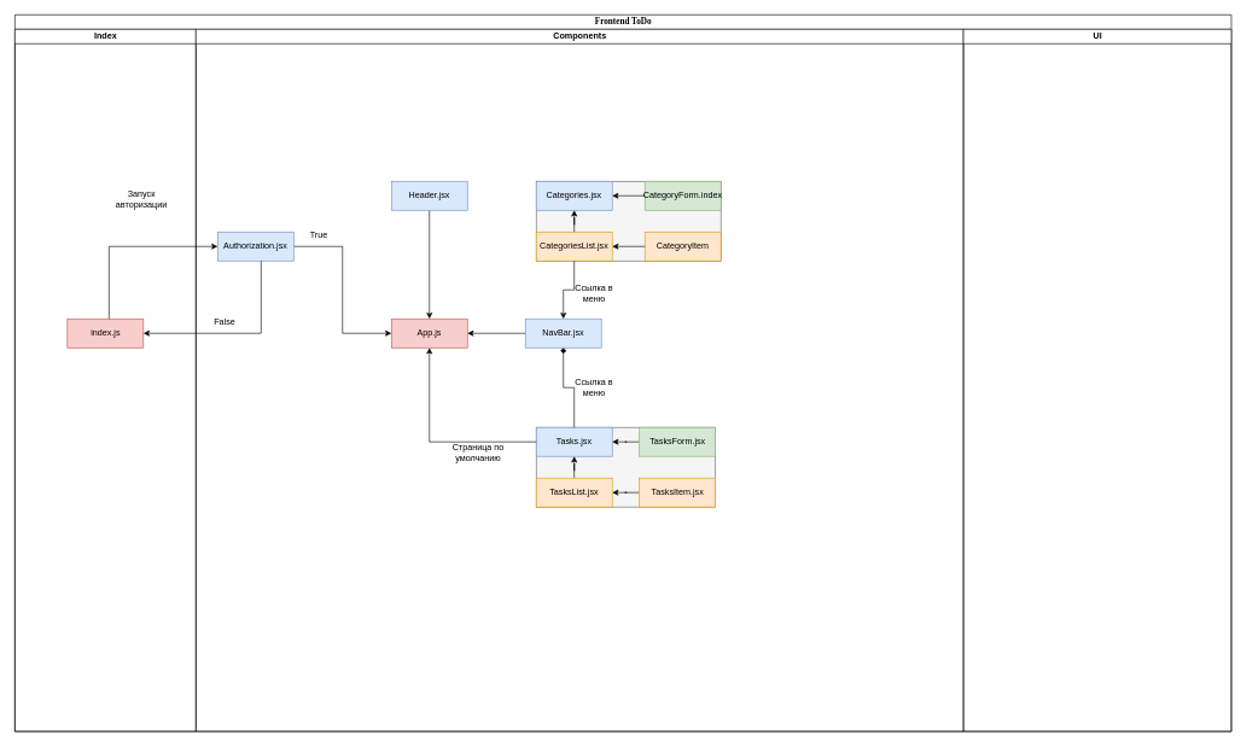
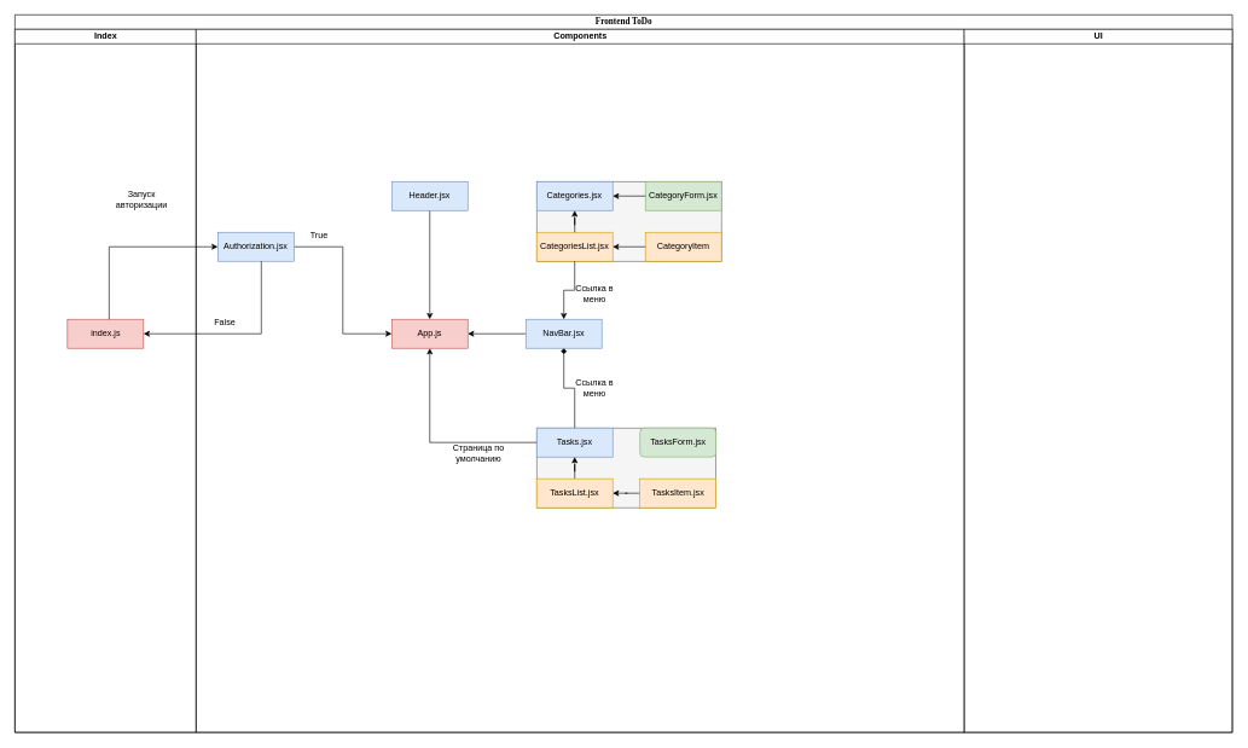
  <mxCell id="0" />
  <mxCell id="1" parent="0" />
  <mxCell id="2" value="Frontend ToDo" style="swimlane;html=1;childLayout=stackLayout;startSize=20;rounded=0;shadow=0;comic=0;labelBackgroundColor=none;strokeWidth=1;fontFamily=Verdana;fontSize=12;align=center;" parent="1" vertex="1"><mxGeometry x="20" y="20" width="1680" height="990" as="geometry" /></mxCell>
  <mxCell id="3" value="Index" style="swimlane;html=1;startSize=20;" parent="2" vertex="1"><mxGeometry y="20" width="250" height="970" as="geometry" /></mxCell>
  <mxCell id="4" value="index.js" style="rounded=0;whiteSpace=wrap;html=1;fillColor=#f8cecc;strokeColor=#b85450;" parent="3" vertex="1"><mxGeometry x="72.5" y="400" width="105" height="40" as="geometry" /></mxCell>
  <mxCell id="5" value="Запуск авторизации" style="text;html=1;strokeColor=none;fillColor=none;align=center;verticalAlign=middle;whiteSpace=wrap;rounded=0;" parent="3" vertex="1"><mxGeometry x="125" y="220" width="100" height="30" as="geometry" /></mxCell>
  <mxCell id="6" value="Components" style="swimlane;html=1;startSize=20;" parent="2" vertex="1"><mxGeometry x="250" y="20" width="1060" height="970" as="geometry" /></mxCell>
  <mxCell id="7" style="edgeStyle=orthogonalEdgeStyle;rounded=0;orthogonalLoop=1;jettySize=auto;html=1;entryX=0;entryY=0.5;entryDx=0;entryDy=0;" parent="6" source="8" target="13" edge="1"><mxGeometry relative="1" as="geometry" /></mxCell>
  <mxCell id="8" value="Authorization.jsx" style="rounded=0;whiteSpace=wrap;html=1;fillColor=#dae8fc;strokeColor=#6c8ebf;" parent="6" vertex="1"><mxGeometry x="30" y="280" width="105" height="40" as="geometry" /></mxCell>
  <mxCell id="9" style="edgeStyle=orthogonalEdgeStyle;rounded=0;orthogonalLoop=1;jettySize=auto;html=1;entryX=1;entryY=0.5;entryDx=0;entryDy=0;" edge="1" parent="6" source="10" target="13"><mxGeometry relative="1" as="geometry" /></mxCell>
  <mxCell id="10" value="NavBar.jsx" style="rounded=0;whiteSpace=wrap;html=1;fillColor=#dae8fc;strokeColor=#6c8ebf;" parent="6" vertex="1"><mxGeometry x="455" y="400" width="105" height="40" as="geometry" /></mxCell>
  <mxCell id="11" style="edgeStyle=orthogonalEdgeStyle;rounded=0;orthogonalLoop=1;jettySize=auto;html=1;entryX=0.5;entryY=0;entryDx=0;entryDy=0;" edge="1" parent="6" source="12" target="13"><mxGeometry relative="1" as="geometry" /></mxCell>
  <mxCell id="12" value="Header.jsx" style="rounded=0;whiteSpace=wrap;html=1;fillColor=#dae8fc;strokeColor=#6c8ebf;" parent="6" vertex="1"><mxGeometry x="270" y="210" width="105" height="40" as="geometry" /></mxCell>
  <mxCell id="13" value="App.js" style="rounded=0;whiteSpace=wrap;html=1;fillColor=#f8cecc;strokeColor=#b85450;" parent="6" vertex="1"><mxGeometry x="270" y="400" width="105" height="40" as="geometry" /></mxCell>
  <mxCell id="14" value="True" style="text;html=1;strokeColor=none;fillColor=none;align=center;verticalAlign=middle;whiteSpace=wrap;rounded=0;" parent="6" vertex="1"><mxGeometry x="140" y="270" width="60" height="30" as="geometry" /></mxCell>
  <mxCell id="15" value="False" style="text;html=1;strokeColor=none;fillColor=none;align=center;verticalAlign=middle;whiteSpace=wrap;rounded=0;" parent="6" vertex="1"><mxGeometry x="10" y="390" width="60" height="30" as="geometry" /></mxCell>
  <mxCell id="16" value="" style="group;fillColor=#f5f5f5;fontColor=#333333;strokeColor=#666666;" parent="6" vertex="1" connectable="0"><mxGeometry x="470" y="210" width="255" height="110" as="geometry" /></mxCell>
  <mxCell id="17" value="Categories.jsx" style="rounded=0;whiteSpace=wrap;html=1;fillColor=#dae8fc;strokeColor=#6c8ebf;" parent="16" vertex="1"><mxGeometry width="105" height="40" as="geometry" /></mxCell>
  <mxCell id="18" value="CategoriesList.jsx" style="rounded=0;whiteSpace=wrap;html=1;fillColor=#ffe6cc;strokeColor=#d79b00;" parent="16" vertex="1"><mxGeometry y="70" width="105" height="40" as="geometry" /></mxCell>
- <mxCell id="19" value="CategoryForm.index" style="rounded=0;whiteSpace=wrap;html=1;fillColor=#d5e8d4;strokeColor=#82b366;" parent="16" vertex="1"><mxGeometry x="150" width="105" height="40" as="geometry" /></mxCell>
+ <mxCell id="19" value="CategoryForm.jsx" style="rounded=0;whiteSpace=wrap;html=1;fillColor=#d5e8d4;strokeColor=#82b366;" parent="16" vertex="1"><mxGeometry x="150" width="105" height="40" as="geometry" /></mxCell>
  <mxCell id="20" value="CategoryItem" style="rounded=0;whiteSpace=wrap;html=1;fillColor=#ffe6cc;strokeColor=#d79b00;" parent="16" vertex="1"><mxGeometry x="150" y="70" width="105" height="40" as="geometry" /></mxCell>
  <mxCell id="21" value="" style="edgeStyle=orthogonalEdgeStyle;rounded=0;orthogonalLoop=1;jettySize=auto;html=1;" parent="16" source="18" target="17" edge="1"><mxGeometry relative="1" as="geometry" /></mxCell>
  <mxCell id="22" value="" style="edgeStyle=orthogonalEdgeStyle;rounded=0;orthogonalLoop=1;jettySize=auto;html=1;" parent="16" source="19" target="17" edge="1"><mxGeometry relative="1" as="geometry" /></mxCell>
  <mxCell id="23" value="" style="edgeStyle=orthogonalEdgeStyle;rounded=0;orthogonalLoop=1;jettySize=auto;html=1;" parent="16" source="20" target="18" edge="1"><mxGeometry relative="1" as="geometry" /></mxCell>
  <mxCell id="24" value="" style="group;fillColor=#f5f5f5;fontColor=#333333;strokeColor=#666666;" parent="6" vertex="1" connectable="0"><mxGeometry x="470" y="550" width="247.5" height="110" as="geometry" /></mxCell>
  <mxCell id="25" value="Tasks.jsx" style="rounded=0;whiteSpace=wrap;html=1;fillColor=#dae8fc;strokeColor=#6c8ebf;" parent="24" vertex="1"><mxGeometry width="105" height="40" as="geometry" /></mxCell>
- <mxCell id="26" value="" style="edgeStyle=orthogonalEdgeStyle;rounded=0;orthogonalLoop=1;jettySize=auto;html=1;" parent="24" source="27" target="25" edge="1"><mxGeometry relative="1" as="geometry" /></mxCell>
- <mxCell id="27" value="TasksForm.jsx" style="rounded=0;whiteSpace=wrap;html=1;fillColor=#d5e8d4;strokeColor=#82b366;" parent="24" vertex="1"><mxGeometry x="142.5" width="105" height="40" as="geometry" /></mxCell>
+ <mxCell id="27" value="TasksForm.jsx" style="whiteSpace=wrap;html=1;fillColor=#d5e8d4;strokeColor=#82b366;rounded=1;" parent="24" vertex="1"><mxGeometry x="142.5" width="105" height="40" as="geometry" /></mxCell>
  <mxCell id="28" value="" style="edgeStyle=orthogonalEdgeStyle;rounded=0;orthogonalLoop=1;jettySize=auto;html=1;" parent="24" source="29" target="25" edge="1"><mxGeometry relative="1" as="geometry" /></mxCell>
  <mxCell id="29" value="TasksList.jsx" style="rounded=0;whiteSpace=wrap;html=1;fillColor=#ffe6cc;strokeColor=#d79b00;" parent="24" vertex="1"><mxGeometry y="70" width="105" height="40" as="geometry" /></mxCell>
  <mxCell id="30" value="" style="edgeStyle=orthogonalEdgeStyle;rounded=0;orthogonalLoop=1;jettySize=auto;html=1;" parent="24" source="31" target="29" edge="1"><mxGeometry relative="1" as="geometry" /></mxCell>
  <mxCell id="31" value="TasksItem.jsx" style="rounded=0;whiteSpace=wrap;html=1;fillColor=#ffe6cc;strokeColor=#d79b00;" parent="24" vertex="1"><mxGeometry x="142.5" y="70" width="105" height="40" as="geometry" /></mxCell>
  <mxCell id="32" style="edgeStyle=orthogonalEdgeStyle;rounded=0;orthogonalLoop=1;jettySize=auto;html=1;entryX=0.5;entryY=0;entryDx=0;entryDy=0;" edge="1" parent="6" source="18" target="10"><mxGeometry relative="1" as="geometry" /></mxCell>
  <mxCell id="33" style="edgeStyle=orthogonalEdgeStyle;rounded=0;orthogonalLoop=1;jettySize=auto;html=1;entryX=0.5;entryY=1;entryDx=0;entryDy=0;endArrow=diamond;" edge="1" parent="6" source="25" target="10"><mxGeometry relative="1" as="geometry" /></mxCell>
  <mxCell id="34" style="edgeStyle=orthogonalEdgeStyle;rounded=0;orthogonalLoop=1;jettySize=auto;html=1;entryX=0.5;entryY=1;entryDx=0;entryDy=0;" edge="1" parent="6" source="25" target="13"><mxGeometry relative="1" as="geometry" /></mxCell>
  <mxCell id="35" value="Страница по умолчанию" style="text;html=1;strokeColor=none;fillColor=none;align=center;verticalAlign=middle;whiteSpace=wrap;rounded=0;" vertex="1" parent="6"><mxGeometry x="325" y="570" width="130" height="30" as="geometry" /></mxCell>
  <mxCell id="36" value="Ссылка в меню" style="text;html=1;strokeColor=none;fillColor=none;align=center;verticalAlign=middle;whiteSpace=wrap;rounded=0;" vertex="1" parent="6"><mxGeometry x="520" y="480" width="60" height="30" as="geometry" /></mxCell>
  <mxCell id="37" value="Ссылка в меню" style="text;html=1;strokeColor=none;fillColor=none;align=center;verticalAlign=middle;whiteSpace=wrap;rounded=0;" vertex="1" parent="6"><mxGeometry x="520" y="350" width="60" height="30" as="geometry" /></mxCell>
  <mxCell id="38" value="UI" style="swimlane;html=1;startSize=20;" parent="2" vertex="1"><mxGeometry x="1310" y="20" width="370" height="970" as="geometry" /></mxCell>
  <mxCell id="39" style="edgeStyle=orthogonalEdgeStyle;rounded=0;orthogonalLoop=1;jettySize=auto;html=1;entryX=0;entryY=0.5;entryDx=0;entryDy=0;" parent="2" source="4" target="8" edge="1"><mxGeometry relative="1" as="geometry"><Array as="points"><mxPoint x="130" y="320" /></Array></mxGeometry></mxCell>
  <mxCell id="40" style="edgeStyle=orthogonalEdgeStyle;rounded=0;orthogonalLoop=1;jettySize=auto;html=1;entryX=1;entryY=0.5;entryDx=0;entryDy=0;" parent="2" source="8" target="4" edge="1"><mxGeometry relative="1" as="geometry"><Array as="points"><mxPoint x="340" y="440" /></Array></mxGeometry></mxCell>
